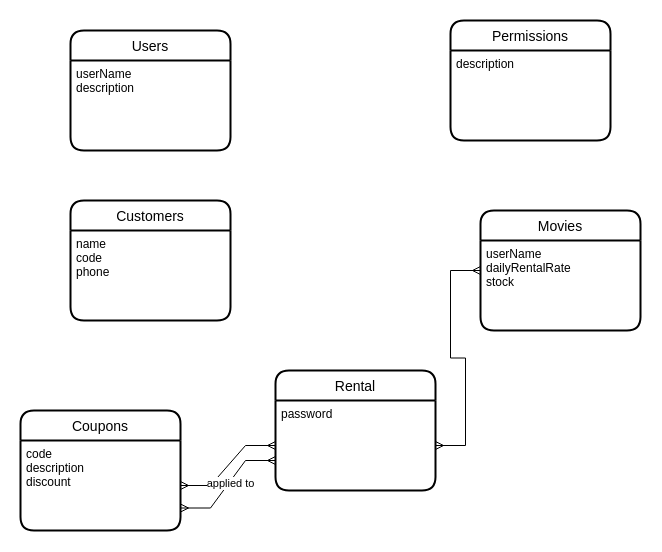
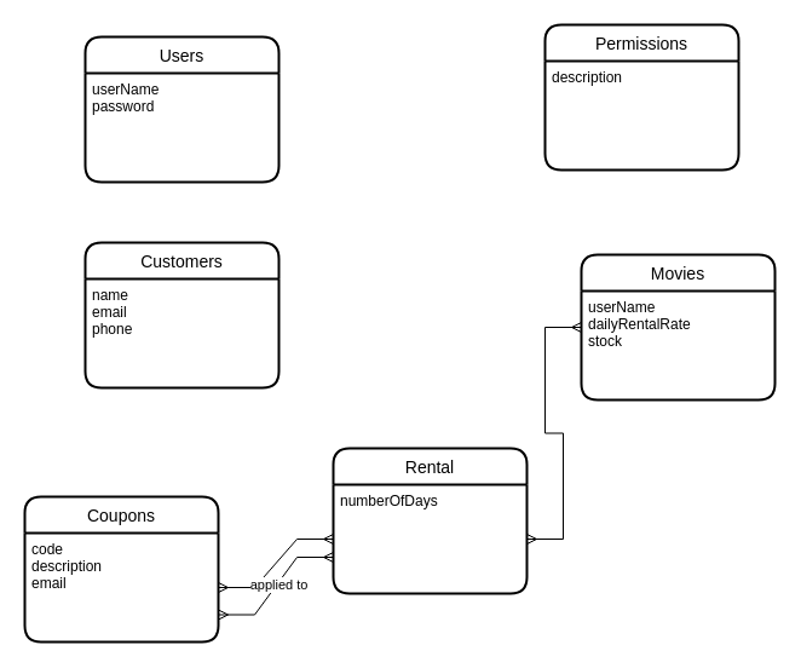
  <mxCell id="0" />
  <mxCell id="1" parent="0" />
  <mxCell id="2" value="Permissions" style="swimlane;childLayout=stackLayout;horizontal=1;startSize=30;horizontalStack=0;rounded=1;fontSize=14;fontStyle=0;strokeWidth=2;resizeParent=0;resizeLast=1;shadow=0;dashed=0;align=center;" vertex="1" parent="1"><mxGeometry x="450" y="20" width="160" height="120" as="geometry" /></mxCell>
  <mxCell id="3" value="description" style="align=left;strokeColor=none;fillColor=none;spacingLeft=4;fontSize=12;verticalAlign=top;resizable=0;rotatable=0;part=1;" vertex="1" parent="2"><mxGeometry y="30" width="160" height="90" as="geometry" /></mxCell>
  <mxCell id="4" value="Users" style="swimlane;childLayout=stackLayout;horizontal=1;startSize=30;horizontalStack=0;rounded=1;fontSize=14;fontStyle=0;strokeWidth=2;resizeParent=0;resizeLast=1;shadow=0;dashed=0;align=center;" vertex="1" parent="1"><mxGeometry x="70" y="30" width="160" height="120" as="geometry" /></mxCell>
- <mxCell id="5" value="userName&#10;description" style="align=left;strokeColor=none;fillColor=none;spacingLeft=4;fontSize=12;verticalAlign=top;resizable=0;rotatable=0;part=1;" vertex="1" parent="4"><mxGeometry y="30" width="160" height="90" as="geometry" /></mxCell>
+ <mxCell id="5" value="userName&#10;password" style="align=left;strokeColor=none;fillColor=none;spacingLeft=4;fontSize=12;verticalAlign=top;resizable=0;rotatable=0;part=1;" vertex="1" parent="4"><mxGeometry y="30" width="160" height="90" as="geometry" /></mxCell>
  <mxCell id="6" value="Customers" style="swimlane;childLayout=stackLayout;horizontal=1;startSize=30;horizontalStack=0;rounded=1;fontSize=14;fontStyle=0;strokeWidth=2;resizeParent=0;resizeLast=1;shadow=0;dashed=0;align=center;" vertex="1" parent="1"><mxGeometry x="70" y="200" width="160" height="120" as="geometry" /></mxCell>
- <mxCell id="7" value="name&#10;code&#10;phone" style="align=left;strokeColor=none;fillColor=none;spacingLeft=4;fontSize=12;verticalAlign=top;resizable=0;rotatable=0;part=1;" vertex="1" parent="6"><mxGeometry y="30" width="160" height="90" as="geometry" /></mxCell>
+ <mxCell id="7" value="name&#10;email&#10;phone" style="align=left;strokeColor=none;fillColor=none;spacingLeft=4;fontSize=12;verticalAlign=top;resizable=0;rotatable=0;part=1;" vertex="1" parent="6"><mxGeometry y="30" width="160" height="90" as="geometry" /></mxCell>
  <mxCell id="8" value="Movies" style="swimlane;childLayout=stackLayout;horizontal=1;startSize=30;horizontalStack=0;rounded=1;fontSize=14;fontStyle=0;strokeWidth=2;resizeParent=0;resizeLast=1;shadow=0;dashed=0;align=center;" vertex="1" parent="1"><mxGeometry x="480" y="210" width="160" height="120" as="geometry" /></mxCell>
  <mxCell id="9" value="userName&#10;dailyRentalRate&#10;stock&#10;" style="align=left;strokeColor=none;fillColor=none;spacingLeft=4;fontSize=12;verticalAlign=top;resizable=0;rotatable=0;part=1;" vertex="1" parent="8"><mxGeometry y="30" width="160" height="90" as="geometry" /></mxCell>
  <mxCell id="10" value="Rental" style="swimlane;childLayout=stackLayout;horizontal=1;startSize=30;horizontalStack=0;rounded=1;fontSize=14;fontStyle=0;strokeWidth=2;resizeParent=0;resizeLast=1;shadow=0;dashed=0;align=center;" vertex="1" parent="1"><mxGeometry x="275" y="370" width="160" height="120" as="geometry" /></mxCell>
- <mxCell id="11" value="password" style="align=left;strokeColor=none;fillColor=none;spacingLeft=4;fontSize=12;verticalAlign=top;resizable=0;rotatable=0;part=1;" vertex="1" parent="10"><mxGeometry y="30" width="160" height="90" as="geometry" /></mxCell>
+ <mxCell id="11" value="numberOfDays" style="align=left;strokeColor=none;fillColor=none;spacingLeft=4;fontSize=12;verticalAlign=top;resizable=0;rotatable=0;part=1;" vertex="1" parent="10"><mxGeometry y="30" width="160" height="90" as="geometry" /></mxCell>
  <mxCell id="12" value="" style="edgeStyle=entityRelationEdgeStyle;fontSize=12;html=1;endArrow=ERmany;startArrow=ERmany;rounded=0;exitX=1;exitY=0.5;exitDx=0;exitDy=0;" edge="1" parent="1" source="11"><mxGeometry width="100" height="100" relative="1" as="geometry"><mxPoint x="380" y="370" as="sourcePoint" /><mxPoint x="480" y="270" as="targetPoint" /></mxGeometry></mxCell>
  <mxCell id="13" value="" style="edgeStyle=entityRelationEdgeStyle;fontSize=12;html=1;endArrow=ERmany;startArrow=ERmany;rounded=0;exitX=0;exitY=0.5;exitDx=0;exitDy=0;" edge="1" parent="1" source="11" target="15"><mxGeometry width="100" height="100" relative="1" as="geometry"><mxPoint x="200" y="390" as="sourcePoint" /><mxPoint x="300" y="290" as="targetPoint" /></mxGeometry></mxCell>
  <mxCell id="14" value="Coupons" style="swimlane;childLayout=stackLayout;horizontal=1;startSize=30;horizontalStack=0;rounded=1;fontSize=14;fontStyle=0;strokeWidth=2;resizeParent=0;resizeLast=1;shadow=0;dashed=0;align=center;" vertex="1" parent="1"><mxGeometry x="20" y="410" width="160" height="120" as="geometry" /></mxCell>
- <mxCell id="15" value="code&#10;description&#10;discount" style="align=left;strokeColor=none;fillColor=none;spacingLeft=4;fontSize=12;verticalAlign=top;resizable=0;rotatable=0;part=1;" vertex="1" parent="14"><mxGeometry y="30" width="160" height="90" as="geometry" /></mxCell>
+ <mxCell id="15" value="code&#10;description&#10;email" style="align=left;strokeColor=none;fillColor=none;spacingLeft=4;fontSize=12;verticalAlign=top;resizable=0;rotatable=0;part=1;" vertex="1" parent="14"><mxGeometry y="30" width="160" height="90" as="geometry" /></mxCell>
  <mxCell id="16" value="" style="edgeStyle=entityRelationEdgeStyle;fontSize=12;html=1;endArrow=ERmany;startArrow=ERmany;rounded=0;exitX=1;exitY=0.75;exitDx=0;exitDy=0;" edge="1" parent="1" source="15"><mxGeometry width="100" height="100" relative="1" as="geometry"><mxPoint x="175" y="560" as="sourcePoint" /><mxPoint x="275" y="460" as="targetPoint" /></mxGeometry></mxCell>
  <mxCell id="17" value="applied to" style="edgeLabel;html=1;align=center;verticalAlign=middle;resizable=0;points=[];" vertex="1" connectable="0" parent="16"><mxGeometry x="0.035" y="-2" relative="1" as="geometry"><mxPoint x="-1" as="offset" /></mxGeometry></mxCell>
